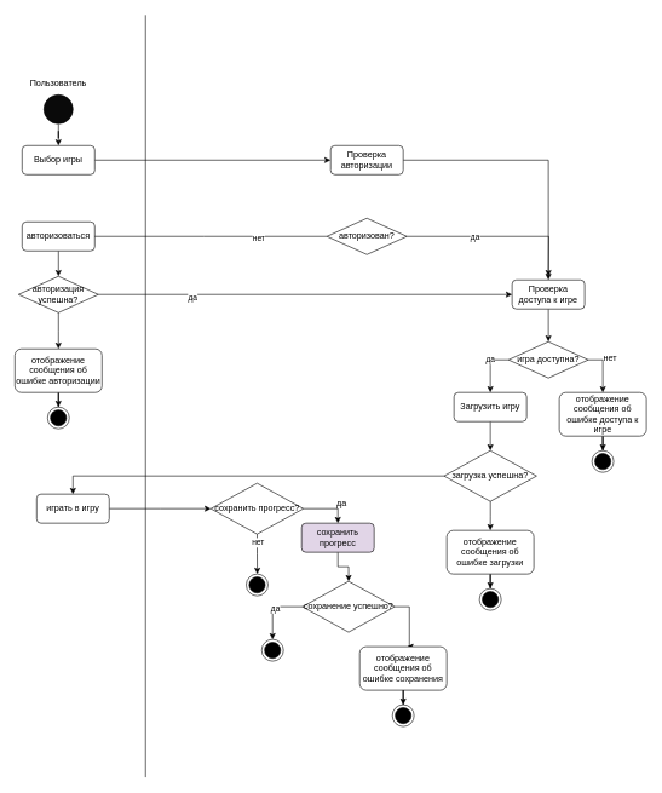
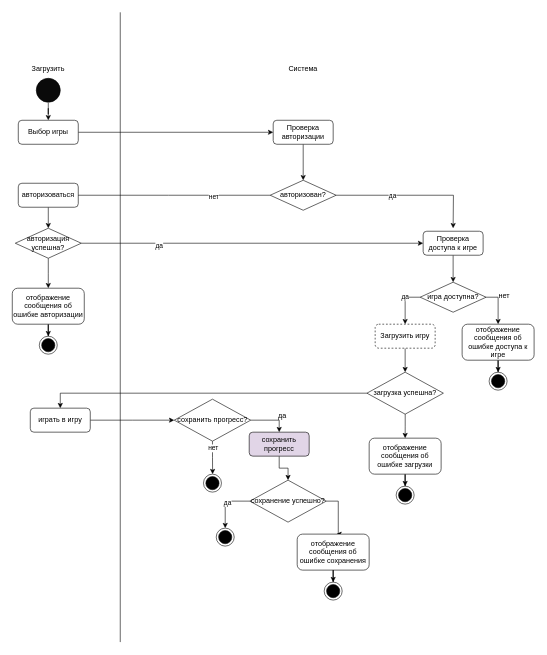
  <mxCell id="0" />
  <mxCell id="1" parent="0" />
- <mxCell id="2" value="Пользователь" style="text;html=1;align=center;verticalAlign=middle;whiteSpace=wrap;rounded=0;" vertex="1" parent="1"><mxGeometry x="50" y="100" width="60" height="30" as="geometry" /></mxCell>
+ <mxCell id="2" value="Загрузить" style="text;html=1;align=center;verticalAlign=middle;whiteSpace=wrap;rounded=0;" vertex="1" parent="1"><mxGeometry x="50" y="100" width="60" height="30" as="geometry" /></mxCell>
+ <mxCell id="3" value="Система" style="text;html=1;align=center;verticalAlign=middle;whiteSpace=wrap;rounded=0;" vertex="1" parent="1"><mxGeometry x="475" y="100" width="60" height="30" as="geometry" /></mxCell>
  <mxCell id="4" style="edgeStyle=orthogonalEdgeStyle;rounded=0;orthogonalLoop=1;jettySize=auto;html=1;" edge="1" parent="1" source="5" target="7"><mxGeometry relative="1" as="geometry" /></mxCell>
  <mxCell id="5" value="" style="ellipse;whiteSpace=wrap;html=1;aspect=fixed;fillColor=#0A0A0A;perimeterSpacing=1;strokeColor=default;shadow=0;" vertex="1" parent="1"><mxGeometry x="60" y="130" width="40" height="40" as="geometry" /></mxCell>
  <mxCell id="6" style="edgeStyle=orthogonalEdgeStyle;rounded=0;orthogonalLoop=1;jettySize=auto;html=1;entryX=0;entryY=0.5;entryDx=0;entryDy=0;" edge="1" parent="1" source="7" target="9"><mxGeometry relative="1" as="geometry" /></mxCell>
  <mxCell id="7" value="Выбор игры" style="rounded=1;whiteSpace=wrap;html=1;" vertex="1" parent="1"><mxGeometry x="30" y="200" width="100" height="40" as="geometry" /></mxCell>
- <mxCell id="8" style="edgeStyle=orthogonalEdgeStyle;rounded=0;orthogonalLoop=1;jettySize=auto;html=1;" edge="1" parent="1" source="9" target="17"><mxGeometry relative="1" as="geometry" /></mxCell>
+ <mxCell id="8" style="edgeStyle=orthogonalEdgeStyle;rounded=0;orthogonalLoop=1;jettySize=auto;html=1;entryX=0.5;entryY=0;entryDx=0;entryDy=0;" edge="1" parent="1" source="9" target="14"><mxGeometry relative="1" as="geometry" /></mxCell>
  <mxCell id="9" value="Проверка авторизации" style="rounded=1;whiteSpace=wrap;html=1;" vertex="1" parent="1"><mxGeometry x="455" y="200" width="100" height="40" as="geometry" /></mxCell>
  <mxCell id="10" style="edgeStyle=orthogonalEdgeStyle;rounded=0;orthogonalLoop=1;jettySize=auto;html=1;exitX=1;exitY=0.5;exitDx=0;exitDy=0;" edge="1" parent="1" source="14"><mxGeometry relative="1" as="geometry"><mxPoint x="755" y="380" as="targetPoint" /><mxPoint x="845" y="325" as="sourcePoint" /></mxGeometry></mxCell>
  <mxCell id="11" value="да" style="edgeLabel;html=1;align=center;verticalAlign=middle;resizable=0;points=[];" vertex="1" connectable="0" parent="10"><mxGeometry x="-0.261" relative="1" as="geometry"><mxPoint as="offset" /></mxGeometry></mxCell>
  <mxCell id="12" style="edgeStyle=orthogonalEdgeStyle;rounded=0;orthogonalLoop=1;jettySize=auto;html=1;exitX=0;exitY=0.5;exitDx=0;exitDy=0;" edge="1" parent="1" source="14"><mxGeometry relative="1" as="geometry"><mxPoint x="110" y="325" as="targetPoint" /></mxGeometry></mxCell>
  <mxCell id="13" value="нет" style="edgeLabel;html=1;align=center;verticalAlign=middle;resizable=0;points=[];" vertex="1" connectable="0" parent="12"><mxGeometry x="-0.44" y="2" relative="1" as="geometry"><mxPoint as="offset" /></mxGeometry></mxCell>
  <mxCell id="14" value="авторизован?" style="rhombus;whiteSpace=wrap;html=1;" vertex="1" parent="1"><mxGeometry x="450" y="300" width="110" height="50" as="geometry" /></mxCell>
  <mxCell id="15" value="" style="endArrow=none;html=1;rounded=0;" edge="1" parent="1"><mxGeometry width="50" height="50" relative="1" as="geometry"><mxPoint x="200" y="1070" as="sourcePoint" /><mxPoint x="200" as="targetPoint" y="20" /></mxGeometry></mxCell>
  <mxCell id="16" style="edgeStyle=orthogonalEdgeStyle;rounded=0;orthogonalLoop=1;jettySize=auto;html=1;entryX=0.5;entryY=0;entryDx=0;entryDy=0;" edge="1" parent="1" source="17" target="21"><mxGeometry relative="1" as="geometry" /></mxCell>
  <mxCell id="17" value="Проверка доступа к игре" style="rounded=1;whiteSpace=wrap;html=1;" vertex="1" parent="1"><mxGeometry x="705" y="385" width="100" height="40" as="geometry" /></mxCell>
  <mxCell id="18" style="edgeStyle=orthogonalEdgeStyle;rounded=0;orthogonalLoop=1;jettySize=auto;html=1;exitX=0;exitY=0.5;exitDx=0;exitDy=0;entryX=0.5;entryY=0;entryDx=0;entryDy=0;" edge="1" parent="1" source="21" target="23"><mxGeometry relative="1" as="geometry" /></mxCell>
  <mxCell id="19" value="да" style="edgeLabel;html=1;align=center;verticalAlign=middle;resizable=0;points=[];" vertex="1" connectable="0" parent="18"><mxGeometry x="-0.286" y="-1" relative="1" as="geometry"><mxPoint y="-1" as="offset" /></mxGeometry></mxCell>
  <mxCell id="20" style="edgeStyle=orthogonalEdgeStyle;rounded=0;orthogonalLoop=1;jettySize=auto;html=1;exitX=1;exitY=0.5;exitDx=0;exitDy=0;entryX=0.5;entryY=0;entryDx=0;entryDy=0;" edge="1" parent="1" source="21" target="39"><mxGeometry relative="1" as="geometry" /></mxCell>
  <mxCell id="21" value="игра доступна?" style="rhombus;whiteSpace=wrap;html=1;" vertex="1" parent="1"><mxGeometry x="700" y="470" width="110" height="50" as="geometry" /></mxCell>
  <mxCell id="22" style="edgeStyle=orthogonalEdgeStyle;rounded=0;orthogonalLoop=1;jettySize=auto;html=1;entryX=0.5;entryY=0;entryDx=0;entryDy=0;" edge="1" parent="1" source="23" target="26"><mxGeometry relative="1" as="geometry" /></mxCell>
- <mxCell id="23" value="Загрузить игру" style="rounded=1;whiteSpace=wrap;html=1;" vertex="1" parent="1"><mxGeometry x="625" y="540" width="100" height="40" as="geometry" /></mxCell>
+ <mxCell id="23" value="Загрузить игру" style="rounded=1;whiteSpace=wrap;html=1;dashed=1;" vertex="1" parent="1"><mxGeometry x="625" y="540" width="100" height="40" as="geometry" /></mxCell>
  <mxCell id="24" style="edgeStyle=orthogonalEdgeStyle;rounded=0;orthogonalLoop=1;jettySize=auto;html=1;exitX=0;exitY=0.5;exitDx=0;exitDy=0;entryX=0.5;entryY=0;entryDx=0;entryDy=0;" edge="1" parent="1" source="26" target="28"><mxGeometry relative="1" as="geometry"><mxPoint x="595" y="690" as="targetPoint" /></mxGeometry></mxCell>
  <mxCell id="25" style="edgeStyle=orthogonalEdgeStyle;rounded=0;orthogonalLoop=1;jettySize=auto;html=1;entryX=0.5;entryY=0;entryDx=0;entryDy=0;" edge="1" parent="1" source="26" target="43"><mxGeometry relative="1" as="geometry" /></mxCell>
  <mxCell id="26" value="загрузка успешна?" style="rhombus;whiteSpace=wrap;html=1;" vertex="1" parent="1"><mxGeometry x="611.25" y="620" width="127.5" height="70" as="geometry" /></mxCell>
  <mxCell id="27" style="edgeStyle=orthogonalEdgeStyle;rounded=0;orthogonalLoop=1;jettySize=auto;html=1;exitX=1;exitY=0.5;exitDx=0;exitDy=0;" edge="1" parent="1" source="28"><mxGeometry relative="1" as="geometry"><mxPoint x="290" y="700" as="targetPoint" /></mxGeometry></mxCell>
  <mxCell id="28" value="играть в игру" style="rounded=1;whiteSpace=wrap;html=1;" vertex="1" parent="1"><mxGeometry x="50" y="680" width="100" height="40" as="geometry" /></mxCell>
  <mxCell id="29" style="edgeStyle=orthogonalEdgeStyle;rounded=0;orthogonalLoop=1;jettySize=auto;html=1;exitX=0.5;exitY=1;exitDx=0;exitDy=0;entryX=0.5;entryY=0;entryDx=0;entryDy=0;" edge="1" parent="1" source="30" target="34"><mxGeometry relative="1" as="geometry" /></mxCell>
  <mxCell id="30" value="авторизоваться" style="rounded=1;whiteSpace=wrap;html=1;" vertex="1" parent="1"><mxGeometry x="30" y="305" width="100" height="40" as="geometry" /></mxCell>
  <mxCell id="31" style="edgeStyle=orthogonalEdgeStyle;rounded=0;orthogonalLoop=1;jettySize=auto;html=1;exitX=1;exitY=0.5;exitDx=0;exitDy=0;entryX=0;entryY=0.5;entryDx=0;entryDy=0;" edge="1" parent="1" source="34" target="17"><mxGeometry relative="1" as="geometry" /></mxCell>
  <mxCell id="32" value="да" style="edgeLabel;html=1;align=center;verticalAlign=middle;resizable=0;points=[];" vertex="1" connectable="0" parent="31"><mxGeometry x="-0.549" y="-3" relative="1" as="geometry"><mxPoint as="offset" /></mxGeometry></mxCell>
  <mxCell id="33" style="edgeStyle=orthogonalEdgeStyle;rounded=0;orthogonalLoop=1;jettySize=auto;html=1;" edge="1" parent="1" source="34"><mxGeometry relative="1" as="geometry"><mxPoint x="80" y="480" as="targetPoint" /></mxGeometry></mxCell>
  <mxCell id="34" value="авторизация успешна?" style="rhombus;whiteSpace=wrap;html=1;" vertex="1" parent="1"><mxGeometry x="25" y="380" width="110" height="50" as="geometry" /></mxCell>
  <mxCell id="35" style="edgeStyle=orthogonalEdgeStyle;rounded=0;orthogonalLoop=1;jettySize=auto;html=1;exitX=0.5;exitY=1;exitDx=0;exitDy=0;" edge="1" parent="1" source="36" target="37"><mxGeometry relative="1" as="geometry" /></mxCell>
  <mxCell id="36" value="отображение сообщения об ошибке авторизации" style="rounded=1;whiteSpace=wrap;html=1;" vertex="1" parent="1"><mxGeometry x="20" y="480" width="120" height="60" as="geometry" /></mxCell>
  <mxCell id="37" value="" style="ellipse;html=1;shape=endState;fillColor=#000000;strokeColor=#0D0D0D;" vertex="1" parent="1"><mxGeometry x="65" y="560" width="30" height="30" as="geometry" /></mxCell>
  <mxCell id="38" style="edgeStyle=orthogonalEdgeStyle;rounded=0;orthogonalLoop=1;jettySize=auto;html=1;exitX=0.5;exitY=1;exitDx=0;exitDy=0;" edge="1" parent="1" source="39" target="40"><mxGeometry relative="1" as="geometry" /></mxCell>
  <mxCell id="39" value="отображение сообщения об ошибке доступа к игре" style="rounded=1;whiteSpace=wrap;html=1;" vertex="1" parent="1"><mxGeometry x="770" y="540" width="120" height="60" as="geometry" /></mxCell>
  <mxCell id="40" value="" style="ellipse;html=1;shape=endState;fillColor=#000000;strokeColor=#0D0D0D;" vertex="1" parent="1"><mxGeometry x="815" y="620" width="30" height="30" as="geometry" /></mxCell>
  <mxCell id="41" value="нет" style="text;html=1;align=center;verticalAlign=middle;resizable=0;points=[];autosize=1;strokeColor=none;fillColor=none;" vertex="1" parent="1"><mxGeometry x="820" y="478" width="40" height="30" as="geometry" /></mxCell>
  <mxCell id="42" style="edgeStyle=orthogonalEdgeStyle;rounded=0;orthogonalLoop=1;jettySize=auto;html=1;exitX=0.5;exitY=1;exitDx=0;exitDy=0;" edge="1" parent="1" source="43" target="44"><mxGeometry relative="1" as="geometry" /></mxCell>
  <mxCell id="43" value="отображение сообщения об ошибке загрузки" style="rounded=1;whiteSpace=wrap;html=1;" vertex="1" parent="1"><mxGeometry x="615" y="730" width="120" height="60" as="geometry" /></mxCell>
  <mxCell id="44" value="" style="ellipse;html=1;shape=endState;fillColor=#000000;strokeColor=#0D0D0D;" vertex="1" parent="1"><mxGeometry x="660" y="810" width="30" height="30" as="geometry" /></mxCell>
  <mxCell id="45" style="edgeStyle=orthogonalEdgeStyle;rounded=0;orthogonalLoop=1;jettySize=auto;html=1;exitX=1;exitY=0.5;exitDx=0;exitDy=0;entryX=0.5;entryY=0;entryDx=0;entryDy=0;" edge="1" parent="1" source="48" target="50"><mxGeometry relative="1" as="geometry" /></mxCell>
  <mxCell id="46" style="edgeStyle=orthogonalEdgeStyle;rounded=0;orthogonalLoop=1;jettySize=auto;html=1;exitX=0.5;exitY=1;exitDx=0;exitDy=0;" edge="1" parent="1" source="48"><mxGeometry relative="1" as="geometry"><mxPoint x="354" y="790" as="targetPoint" /></mxGeometry></mxCell>
  <mxCell id="47" value="нет" style="edgeLabel;html=1;align=center;verticalAlign=middle;resizable=0;points=[];" vertex="1" connectable="0" parent="46"><mxGeometry x="-0.562" y="1" relative="1" as="geometry"><mxPoint as="offset" /></mxGeometry></mxCell>
  <mxCell id="48" value="сохранить прогресс?" style="rhombus;whiteSpace=wrap;html=1;" vertex="1" parent="1"><mxGeometry x="290" y="665" width="127.5" height="70" as="geometry" /></mxCell>
  <mxCell id="49" style="edgeStyle=orthogonalEdgeStyle;rounded=0;orthogonalLoop=1;jettySize=auto;html=1;exitX=0.5;exitY=1;exitDx=0;exitDy=0;entryX=0.5;entryY=0;entryDx=0;entryDy=0;" edge="1" parent="1" source="50" target="56"><mxGeometry relative="1" as="geometry" /></mxCell>
  <mxCell id="50" value="сохранить прогресс" style="rounded=1;whiteSpace=wrap;html=1;fillColor=#e1d5e7;" vertex="1" parent="1"><mxGeometry x="415" y="720" width="100" height="40" as="geometry" /></mxCell>
  <mxCell id="51" value="да" style="text;html=1;align=center;verticalAlign=middle;resizable=0;points=[];autosize=1;strokeColor=none;fillColor=none;" vertex="1" parent="1"><mxGeometry x="450" y="678" width="40" height="30" as="geometry" /></mxCell>
  <mxCell id="52" value="" style="ellipse;html=1;shape=endState;fillColor=#000000;strokeColor=#0D0D0D;" vertex="1" parent="1"><mxGeometry x="338.75" y="790" width="30" height="30" as="geometry" /></mxCell>
  <mxCell id="53" style="edgeStyle=orthogonalEdgeStyle;rounded=0;orthogonalLoop=1;jettySize=auto;html=1;exitX=0;exitY=0.5;exitDx=0;exitDy=0;entryX=0.5;entryY=0;entryDx=0;entryDy=0;" edge="1" parent="1" source="56" target="57"><mxGeometry relative="1" as="geometry" /></mxCell>
  <mxCell id="54" value="да" style="edgeLabel;html=1;align=center;verticalAlign=middle;resizable=0;points=[];" vertex="1" connectable="0" parent="53"><mxGeometry x="-0.009" y="3" relative="1" as="geometry"><mxPoint as="offset" /></mxGeometry></mxCell>
  <mxCell id="55" style="edgeStyle=orthogonalEdgeStyle;rounded=0;orthogonalLoop=1;jettySize=auto;html=1;exitX=1;exitY=0.5;exitDx=0;exitDy=0;" edge="1" parent="1" source="56"><mxGeometry relative="1" as="geometry"><mxPoint x="560" y="890" as="targetPoint" /></mxGeometry></mxCell>
  <mxCell id="56" value="сохранение успешно?" style="rhombus;whiteSpace=wrap;html=1;" vertex="1" parent="1"><mxGeometry x="416" y="800" width="127.5" height="70" as="geometry" /></mxCell>
  <mxCell id="57" value="" style="ellipse;html=1;shape=endState;fillColor=#000000;strokeColor=#0D0D0D;" vertex="1" parent="1"><mxGeometry x="360" y="880" width="30" height="30" as="geometry" /></mxCell>
  <mxCell id="58" style="edgeStyle=orthogonalEdgeStyle;rounded=0;orthogonalLoop=1;jettySize=auto;html=1;exitX=0.5;exitY=1;exitDx=0;exitDy=0;" edge="1" parent="1" source="59" target="60"><mxGeometry relative="1" as="geometry" /></mxCell>
  <mxCell id="59" value="отображение сообщения об ошибке сохранения" style="rounded=1;whiteSpace=wrap;html=1;" vertex="1" parent="1"><mxGeometry x="495" y="890" width="120" height="60" as="geometry" /></mxCell>
  <mxCell id="60" value="" style="ellipse;html=1;shape=endState;fillColor=#000000;strokeColor=#0D0D0D;" vertex="1" parent="1"><mxGeometry x="540" y="970" width="30" height="30" as="geometry" /></mxCell>
